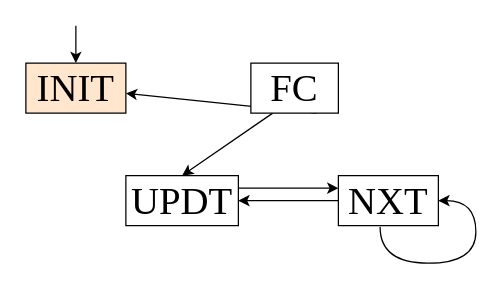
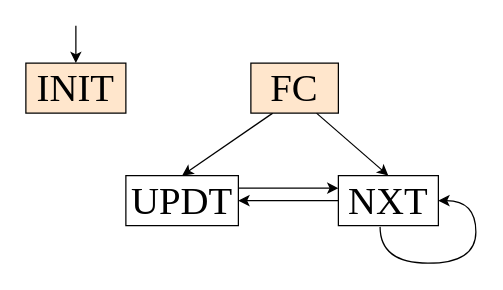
  <mxCell id="0" />
  <mxCell id="1" parent="0" />
  <mxCell id="2" style="edgeStyle=none;rounded=0;orthogonalLoop=1;jettySize=auto;html=1;exitX=0.25;exitY=1;exitDx=0;exitDy=0;entryX=0.5;entryY=0;entryDx=0;entryDy=0;" parent="1" source="4" target="8" edge="1"><mxGeometry relative="1" as="geometry" /></mxCell>
- <mxCell id="3" style="edgeStyle=none;rounded=0;orthogonalLoop=1;jettySize=auto;html=1;exitX=0.75;exitY=1;exitDx=0;exitDy=0;" parent="1" source="4" target="10" edge="1"><mxGeometry relative="1" as="geometry" /></mxCell>
- <mxCell id="4" value="FC" style="rounded=0;whiteSpace=wrap;html=1;fontFamily=Times New Roman;fontSize=31;" parent="1" vertex="1"><mxGeometry x="200" y="50" width="70" height="40" as="geometry" /></mxCell>
+ <mxCell id="3" style="edgeStyle=none;rounded=0;orthogonalLoop=1;jettySize=auto;html=1;exitX=0.75;exitY=1;exitDx=0;exitDy=0;entryX=0.5;entryY=0;entryDx=0;entryDy=0;" parent="1" source="4" target="6" edge="1"><mxGeometry relative="1" as="geometry" /></mxCell>
+ <mxCell id="4" value="FC" style="rounded=0;whiteSpace=wrap;html=1;fontFamily=Times New Roman;fontSize=31;fillColor=#ffe6cc;" parent="1" vertex="1"><mxGeometry x="200" y="50" width="70" height="40" as="geometry" /></mxCell>
  <mxCell id="5" style="edgeStyle=none;rounded=0;orthogonalLoop=1;jettySize=auto;html=1;exitX=0;exitY=0.5;exitDx=0;exitDy=0;entryX=1;entryY=0.5;entryDx=0;entryDy=0;" parent="1" source="6" target="8" edge="1"><mxGeometry relative="1" as="geometry" /></mxCell>
  <mxCell id="6" value="NXT" style="rounded=0;whiteSpace=wrap;html=1;fontFamily=Times New Roman;fontSize=31;" parent="1" vertex="1"><mxGeometry x="270" y="140" width="80" height="40" as="geometry" /></mxCell>
  <mxCell id="7" style="edgeStyle=none;rounded=0;orthogonalLoop=1;jettySize=auto;html=1;exitX=1;exitY=0.25;exitDx=0;exitDy=0;entryX=0;entryY=0.25;entryDx=0;entryDy=0;" parent="1" source="8" target="6" edge="1"><mxGeometry relative="1" as="geometry" /></mxCell>
  <mxCell id="8" value="UPDT" style="rounded=0;whiteSpace=wrap;html=1;fontFamily=Times New Roman;fontSize=31;" parent="1" vertex="1"><mxGeometry x="100" y="140" width="90" height="40" as="geometry" /></mxCell>
  <mxCell id="9" value="" style="endArrow=classic;html=1;exitX=0.417;exitY=1.025;exitDx=0;exitDy=0;exitPerimeter=0;edgeStyle=orthogonalEdgeStyle;curved=1;entryX=1;entryY=0.5;entryDx=0;entryDy=0;" parent="1" source="6" target="6" edge="1"><mxGeometry width="50" height="50" relative="1" as="geometry"><mxPoint x="260" y="270" as="sourcePoint" /><mxPoint x="350" y="230" as="targetPoint" /><Array as="points"><mxPoint x="303" y="210" /><mxPoint x="380" y="210" /><mxPoint x="380" y="160" /></Array></mxGeometry></mxCell>
  <mxCell id="10" value="INIT" style="rounded=0;whiteSpace=wrap;html=1;fontFamily=Times New Roman;fontSize=31;fillColor=#ffe6cc;" vertex="1" parent="1"><mxGeometry x="20" y="50" width="80" height="40" as="geometry" /></mxCell>
  <mxCell id="11" value="" style="endArrow=classic;html=1;entryX=0.5;entryY=0;entryDx=0;entryDy=0;" edge="1" parent="1" target="10"><mxGeometry width="50" height="50" relative="1" as="geometry"><mxPoint x="60" y="20" as="sourcePoint" /><mxPoint x="340" y="150" as="targetPoint" /></mxGeometry></mxCell>
